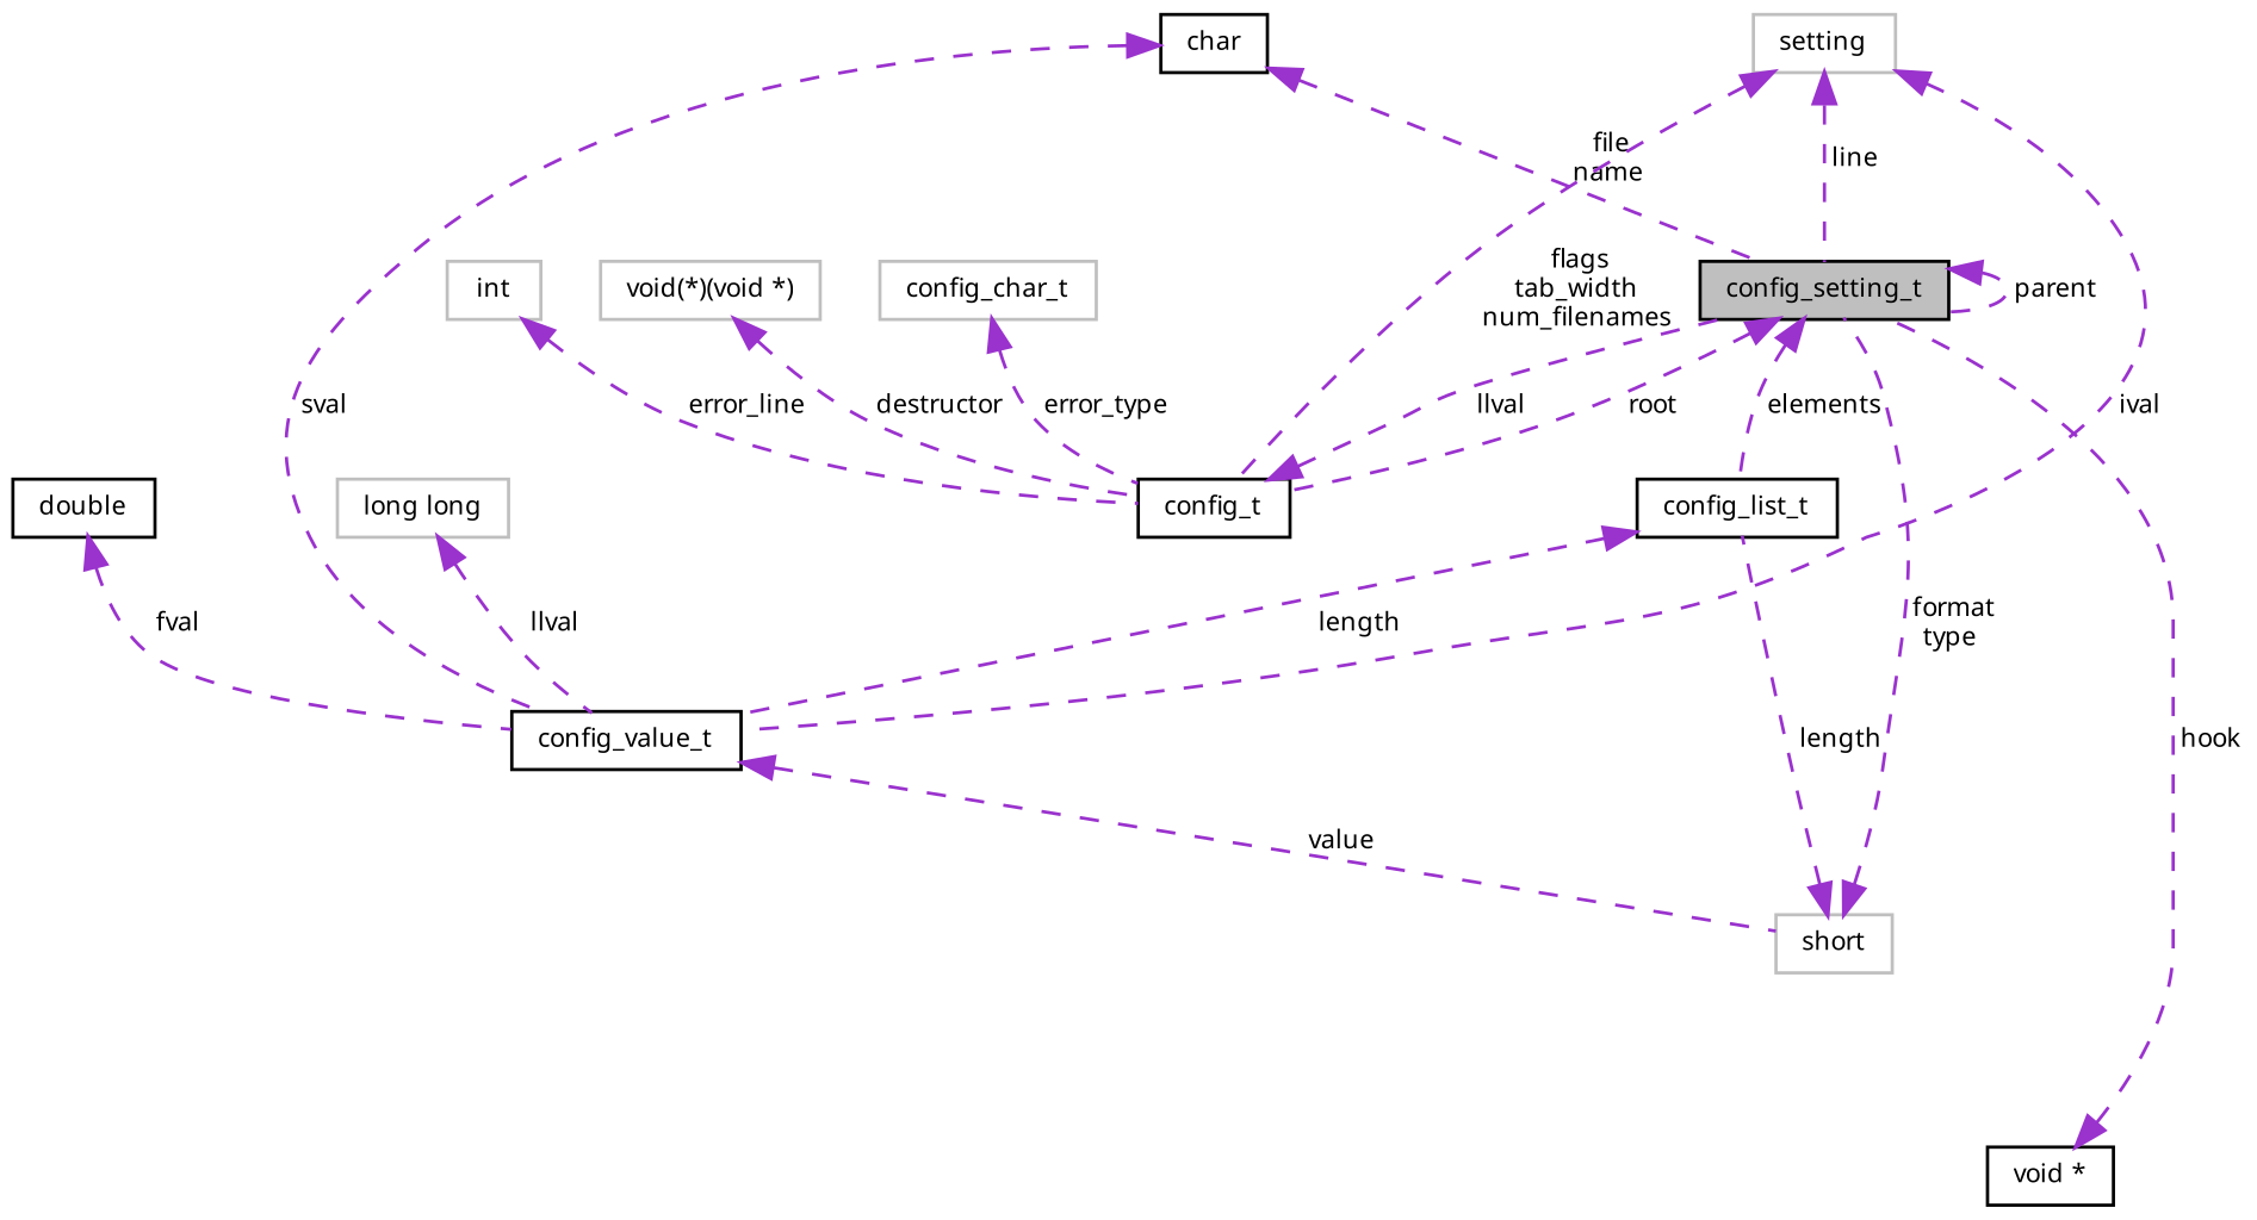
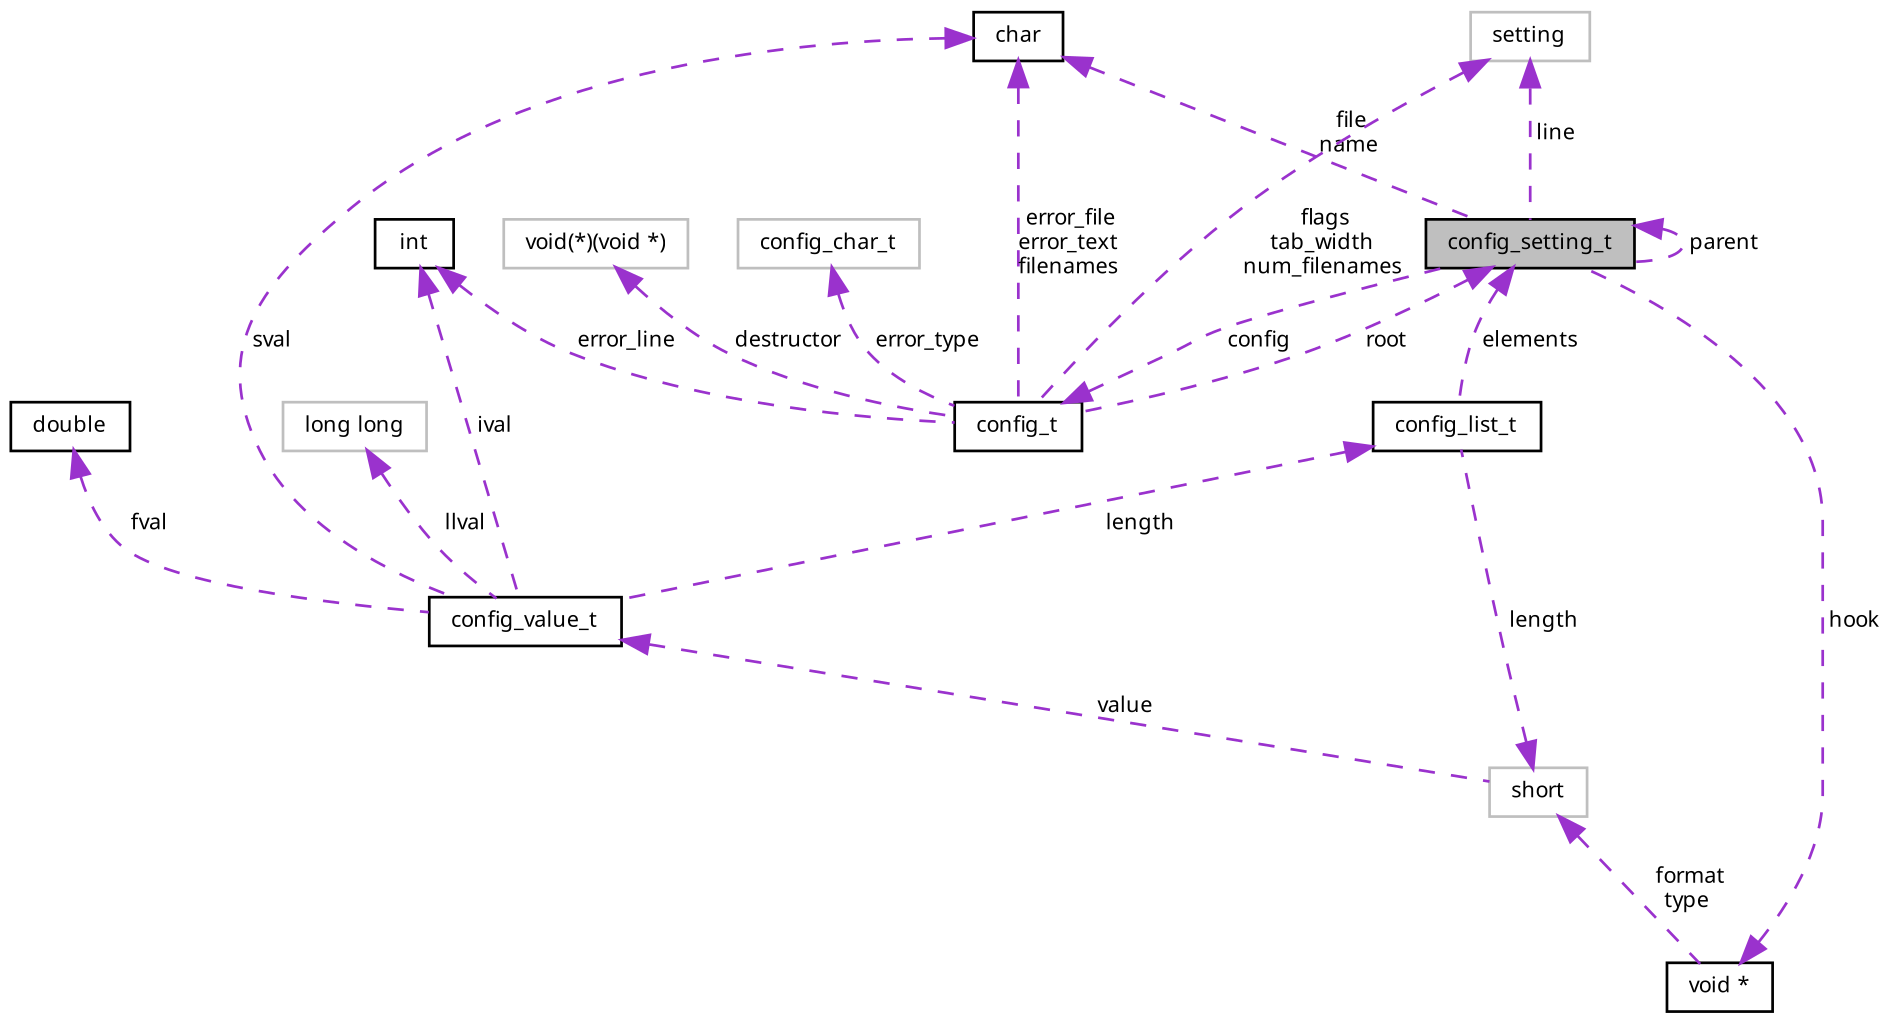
  digraph {
    node [color=black fontname="FreeSans.ttf" fontsize=8 shape=record]
    edge [color=darkorchid3 dir=back fontname="FreeSans.ttf" fontsize=8 labelfontname="FreeSans.ttf" labelfontsize=8 style=dashed]
    n1 [fillcolor=grey75 fontcolor=black height=0.2 label=config_setting_t style=filled width=0.4]
    n2 [height=0.2 label=config_t width=0.4]
    n3 [height=0.2 label=config_list_t width=0.4]
    n4 [height=0.2 label=config_value_t width=0.4]
    n5 [color=grey75 height=0.2 label="void(*)(void *)" width=0.4]
    n6 [color=grey75 height=0.2 label=config_char_t width=0.4]
    n7 [height=0.2 label=char width=0.4]
    n8 [color=grey75 height=0.2 label=short width=0.4]
-   n9 [color=grey75 height=0.2 label=int width=0.4]
+   n9 [height=0.2 label=int width=0.4]
    n10 [color=grey75 height=0.2 label=setting width=0.4]
    n11 [height=0.2 label=double width=0.4]
    n12 [color=grey75 height=0.2 label="long long" width=0.4]
    n13 [height=0.2 label="void *" width=0.4]
    n1 -> n1 [label=" parent"]
    n1 -> n2 [label=" root"]
    n1 -> n3 [label=" elements"]
-   n2 -> n1 [label=" llval"]
+   n2 -> n1 [label=" config"]
    n3 -> n4 [label=" length"]
    n4 -> n8 [label=" value"]
    n5 -> n2 [label=" destructor"]
    n6 -> n2 [label=" error_type"]
    n7 -> n1 [label=" file\nname"]
+   n7 -> n2 [label=" error_file\nerror_text\nfilenames"]
    n7 -> n4 [label=" sval"]
-   n8 -> n1 [label=" format\ntype"]
+   n8 -> n13 [label=" format\ntype"]
    n8 -> n3 [label=" length"]
    n9 -> n2 [label=" error_line"]
-   n10 -> n4 [label=" ival"]
+   n9 -> n4 [label=" ival"]
    n10 -> n1 [label=" line"]
    n10 -> n2 [label=" flags\ntab_width\nnum_filenames"]
    n11 -> n4 [label=" fval"]
    n12 -> n4 [label=" llval"]
    n13 -> n1 [label=" hook"]
  }
